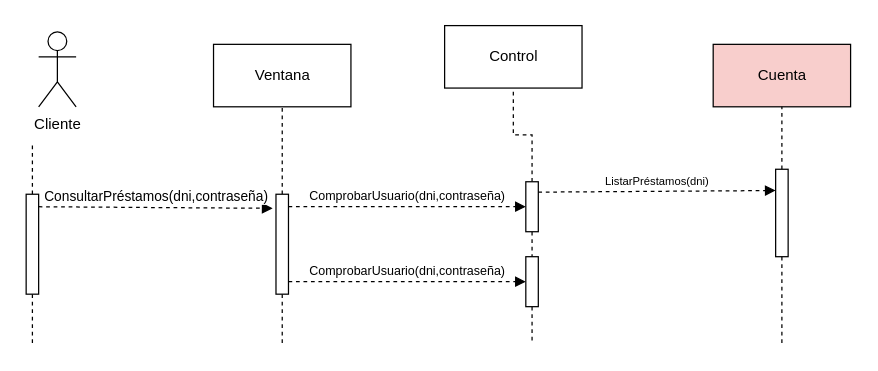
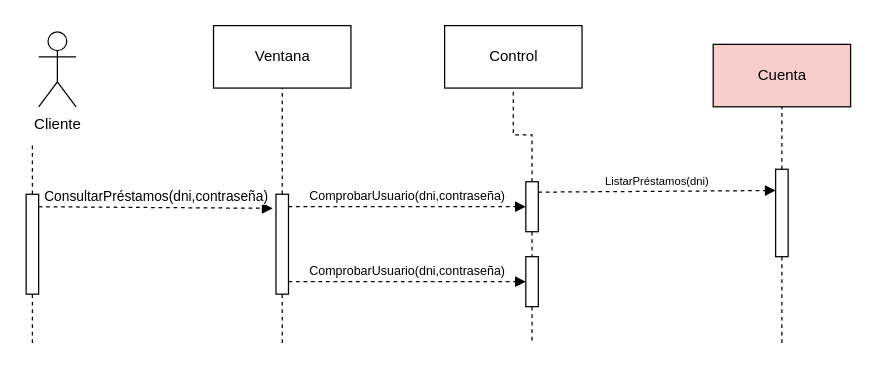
  <mxCell id="0" />
  <mxCell id="1" parent="0" />
  <mxCell id="2" value="Cliente" style="shape=umlActor;verticalLabelPosition=bottom;verticalAlign=top;html=1;" parent="1" vertex="1"><mxGeometry x="30" y="25" width="30" height="60" as="geometry" /></mxCell>
- <mxCell id="3" value="Ventana" style="html=1;" parent="1" vertex="1"><mxGeometry x="170" y="35" width="110" height="50" as="geometry" /></mxCell>
+ <mxCell id="3" value="Ventana" style="html=1;" parent="1" vertex="1"><mxGeometry x="170" y="20" width="110" height="50" as="geometry" /></mxCell>
  <mxCell id="4" value="Control" style="html=1;" parent="1" vertex="1"><mxGeometry x="355" y="20" width="110" height="50" as="geometry" /></mxCell>
  <mxCell id="5" value="Cuenta" style="html=1;fillColor=#f8cecc;" parent="1" vertex="1"><mxGeometry x="570" y="35" width="110" height="50" as="geometry" /></mxCell>
  <mxCell id="6" style="edgeStyle=orthogonalEdgeStyle;rounded=0;orthogonalLoop=1;jettySize=auto;html=1;dashed=1;endArrow=none;endFill=0;" parent="1" source="8" edge="1"><mxGeometry relative="1" as="geometry"><mxPoint x="25" y="275" as="targetPoint" /></mxGeometry></mxCell>
  <mxCell id="7" style="edgeStyle=orthogonalEdgeStyle;rounded=0;orthogonalLoop=1;jettySize=auto;html=1;dashed=1;endArrow=none;endFill=0;" parent="1" source="8" edge="1"><mxGeometry relative="1" as="geometry"><mxPoint x="25" y="115" as="targetPoint" /></mxGeometry></mxCell>
  <mxCell id="8" value="" style="html=1;points=[];perimeter=orthogonalPerimeter;" parent="1" vertex="1"><mxGeometry x="20" y="155" width="10" height="80" as="geometry" /></mxCell>
  <mxCell id="9" style="edgeStyle=orthogonalEdgeStyle;rounded=0;orthogonalLoop=1;jettySize=auto;html=1;entryX=0.5;entryY=1;entryDx=0;entryDy=0;dashed=1;endArrow=none;endFill=0;" parent="1" source="11" target="3" edge="1"><mxGeometry relative="1" as="geometry" /></mxCell>
  <mxCell id="10" style="edgeStyle=orthogonalEdgeStyle;rounded=0;orthogonalLoop=1;jettySize=auto;html=1;dashed=1;fontSize=9;endArrow=none;endFill=0;" parent="1" source="11" edge="1"><mxGeometry relative="1" as="geometry"><mxPoint x="225" y="275" as="targetPoint" /></mxGeometry></mxCell>
  <mxCell id="11" value="" style="html=1;points=[];perimeter=orthogonalPerimeter;" parent="1" vertex="1"><mxGeometry x="220" y="155" width="10" height="80" as="geometry" /></mxCell>
  <mxCell id="12" style="edgeStyle=orthogonalEdgeStyle;rounded=0;orthogonalLoop=1;jettySize=auto;html=1;dashed=1;endArrow=none;endFill=0;" parent="1" source="14" target="4" edge="1"><mxGeometry relative="1" as="geometry" /></mxCell>
  <mxCell id="13" style="edgeStyle=orthogonalEdgeStyle;rounded=0;orthogonalLoop=1;jettySize=auto;html=1;dashed=1;fontSize=9;endArrow=none;endFill=0;" parent="1" source="14" edge="1"><mxGeometry relative="1" as="geometry"><mxPoint x="425" y="215" as="targetPoint" /></mxGeometry></mxCell>
  <mxCell id="14" value="" style="html=1;points=[];perimeter=orthogonalPerimeter;" parent="1" vertex="1"><mxGeometry x="420" y="145" width="10" height="40" as="geometry" /></mxCell>
  <mxCell id="15" style="edgeStyle=orthogonalEdgeStyle;rounded=0;orthogonalLoop=1;jettySize=auto;html=1;dashed=1;fontSize=9;endArrow=none;endFill=0;" parent="1" target="21" edge="1"><mxGeometry relative="1" as="geometry"><mxPoint x="625" y="155" as="sourcePoint" /></mxGeometry></mxCell>
  <mxCell id="16" value="ConsultarPréstamos(dni,contraseña)" style="html=1;verticalAlign=bottom;endArrow=block;rounded=0;dashed=1;entryX=-0.272;entryY=0.141;entryDx=0;entryDy=0;entryPerimeter=0;" parent="1" target="11" edge="1"><mxGeometry width="80" relative="1" as="geometry"><mxPoint x="30" y="165" as="sourcePoint" /><mxPoint x="110" y="165" as="targetPoint" /></mxGeometry></mxCell>
  <mxCell id="17" value="&lt;font size=&quot;1&quot;&gt;ComprobarUsuario(dni,contraseña)&lt;/font&gt;" style="html=1;verticalAlign=bottom;endArrow=block;rounded=0;dashed=1;" parent="1" edge="1"><mxGeometry width="80" relative="1" as="geometry"><mxPoint x="230" y="165" as="sourcePoint" /><mxPoint x="420" y="165" as="targetPoint" /></mxGeometry></mxCell>
  <mxCell id="18" value="ListarPréstamos(dni)" style="html=1;verticalAlign=bottom;endArrow=block;rounded=0;dashed=1;fontSize=9;exitX=1;exitY=0.208;exitDx=0;exitDy=0;exitPerimeter=0;entryX=0;entryY=0.243;entryDx=0;entryDy=0;entryPerimeter=0;" parent="1" source="14" target="21" edge="1"><mxGeometry width="80" relative="1" as="geometry"><mxPoint x="430" y="145" as="sourcePoint" /><mxPoint x="620" y="147" as="targetPoint" /></mxGeometry></mxCell>
  <mxCell id="19" style="edgeStyle=orthogonalEdgeStyle;rounded=0;orthogonalLoop=1;jettySize=auto;html=1;dashed=1;fontSize=9;endArrow=none;endFill=0;" parent="1" source="21" edge="1"><mxGeometry relative="1" as="geometry"><mxPoint x="625" y="275" as="targetPoint" /></mxGeometry></mxCell>
  <mxCell id="20" style="edgeStyle=orthogonalEdgeStyle;rounded=0;orthogonalLoop=1;jettySize=auto;html=1;endArrow=none;endFill=0;dashed=1;" parent="1" source="21" target="5" edge="1"><mxGeometry relative="1" as="geometry" /></mxCell>
  <mxCell id="21" value="" style="html=1;points=[];perimeter=orthogonalPerimeter;" parent="1" vertex="1"><mxGeometry x="620" y="135" width="10" height="70" as="geometry" /></mxCell>
  <mxCell id="22" value="&lt;font size=&quot;1&quot;&gt;ComprobarUsuario(dni,contraseña)&lt;/font&gt;" style="html=1;verticalAlign=bottom;endArrow=block;rounded=0;dashed=1;" edge="1" parent="1"><mxGeometry width="80" relative="1" as="geometry"><mxPoint x="230" y="225" as="sourcePoint" /><mxPoint x="420" y="225" as="targetPoint" /></mxGeometry></mxCell>
  <mxCell id="23" style="edgeStyle=orthogonalEdgeStyle;rounded=0;orthogonalLoop=1;jettySize=auto;html=1;endArrow=none;endFill=0;dashed=1;" edge="1" parent="1" source="24"><mxGeometry relative="1" as="geometry"><mxPoint x="425" y="275" as="targetPoint" /></mxGeometry></mxCell>
  <mxCell id="24" value="" style="html=1;points=[];perimeter=orthogonalPerimeter;" vertex="1" parent="1"><mxGeometry x="420" y="205" width="10" height="40" as="geometry" /></mxCell>
